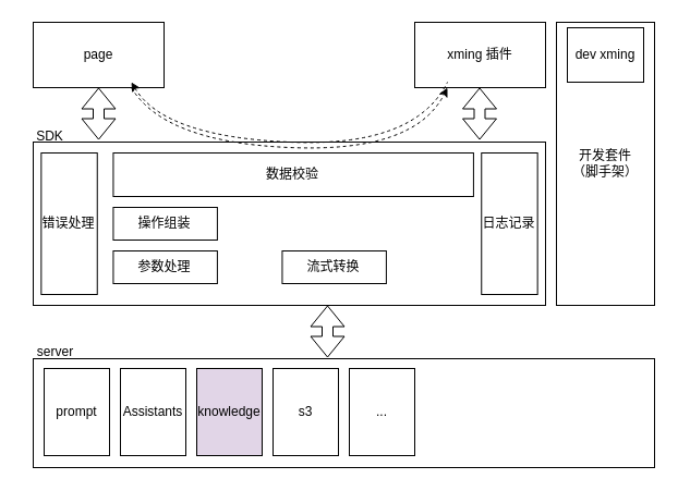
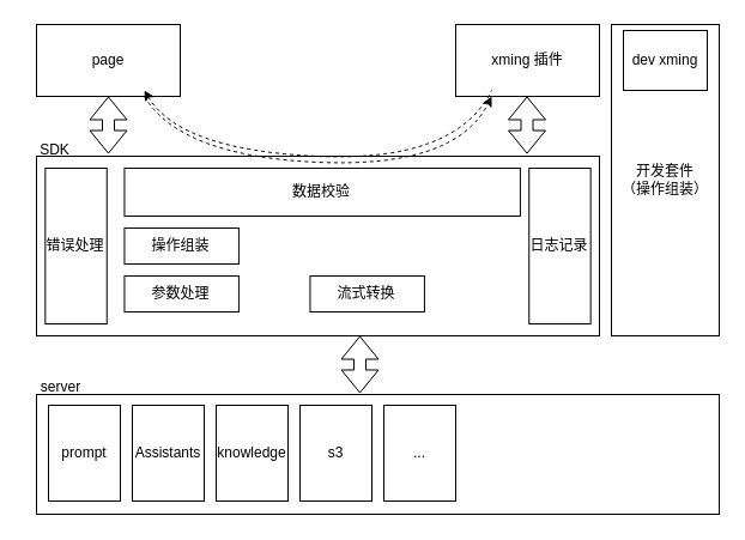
  <mxCell id="0" />
  <mxCell id="1" parent="0" />
  <mxCell id="2" value="page" style="rounded=0;whiteSpace=wrap;html=1;" vertex="1" parent="1"><mxGeometry x="30" y="20" width="120" height="60" as="geometry" /></mxCell>
  <mxCell id="3" value="xming 插件" style="rounded=0;whiteSpace=wrap;html=1;" vertex="1" parent="1"><mxGeometry x="380" y="20" width="120" height="60" as="geometry" /></mxCell>
  <mxCell id="4" value="SDK" style="text;html=1;align=center;verticalAlign=middle;resizable=0;points=[];autosize=1;strokeColor=none;fillColor=none;" vertex="1" parent="1"><mxGeometry x="20" y="110" width="50" height="30" as="geometry" /></mxCell>
  <mxCell id="5" value="" style="group" vertex="1" connectable="0" parent="1"><mxGeometry x="30" y="130" width="470" height="150" as="geometry" /></mxCell>
  <mxCell id="6" value="" style="rounded=0;whiteSpace=wrap;html=1;" vertex="1" parent="5"><mxGeometry width="470" height="150" as="geometry" /></mxCell>
  <mxCell id="7" value="错误处理" style="rounded=0;whiteSpace=wrap;html=1;" vertex="1" parent="5"><mxGeometry x="7.344" y="10" width="51.406" height="130" as="geometry" /></mxCell>
  <mxCell id="8" value="日志记录" style="rounded=0;whiteSpace=wrap;html=1;" vertex="1" parent="5"><mxGeometry x="411.25" y="10" width="51.406" height="130" as="geometry" /></mxCell>
  <mxCell id="9" value="数据校验" style="rounded=0;whiteSpace=wrap;html=1;" vertex="1" parent="5"><mxGeometry x="73.438" y="10" width="330.469" height="40" as="geometry" /></mxCell>
  <mxCell id="10" value="操作组装" style="rounded=0;whiteSpace=wrap;html=1;" vertex="1" parent="5"><mxGeometry x="73.438" y="60" width="95.469" height="30" as="geometry" /></mxCell>
  <mxCell id="11" value="参数处理" style="rounded=0;whiteSpace=wrap;html=1;" vertex="1" parent="5"><mxGeometry x="73.438" y="100" width="95.469" height="30" as="geometry" /></mxCell>
  <mxCell id="12" value="流式转换" style="rounded=0;whiteSpace=wrap;html=1;" vertex="1" parent="5"><mxGeometry x="228.438" y="100" width="95.469" height="30" as="geometry" /></mxCell>
- <mxCell id="13" value="开发套件&lt;br&gt;（脚手架）" style="rounded=0;whiteSpace=wrap;html=1;" vertex="1" parent="1"><mxGeometry x="510" y="20" width="90" height="260" as="geometry" /></mxCell>
+ <mxCell id="13" value="开发套件&lt;br&gt;（操作组装）" style="rounded=0;whiteSpace=wrap;html=1;" vertex="1" parent="1"><mxGeometry x="510" y="20" width="90" height="260" as="geometry" /></mxCell>
  <mxCell id="14" value="dev xming" style="rounded=0;whiteSpace=wrap;html=1;" vertex="1" parent="1"><mxGeometry x="520" y="25" width="70" height="50" as="geometry" /></mxCell>
  <mxCell id="15" value="" style="group" vertex="1" connectable="0" parent="1"><mxGeometry x="20" y="308" width="580" height="120" as="geometry" /></mxCell>
  <mxCell id="16" value="" style="rounded=0;whiteSpace=wrap;html=1;" vertex="1" parent="15"><mxGeometry x="10" y="21" width="570" height="100" as="geometry" /></mxCell>
  <mxCell id="17" value="prompt" style="rounded=0;whiteSpace=wrap;html=1;" vertex="1" parent="15"><mxGeometry x="20" y="30" width="60" height="80" as="geometry" /></mxCell>
  <mxCell id="18" value="Assistants" style="rounded=0;whiteSpace=wrap;html=1;" vertex="1" parent="15"><mxGeometry x="90" y="30" width="60" height="80" as="geometry" /></mxCell>
- <mxCell id="19" value="knowledge" style="rounded=0;whiteSpace=wrap;html=1;fillColor=#e1d5e7;" vertex="1" parent="15"><mxGeometry x="160" y="30" width="60" height="80" as="geometry" /></mxCell>
+ <mxCell id="19" value="knowledge" style="rounded=0;whiteSpace=wrap;html=1;" vertex="1" parent="15"><mxGeometry x="160" y="30" width="60" height="80" as="geometry" /></mxCell>
  <mxCell id="20" value="s3" style="rounded=0;whiteSpace=wrap;html=1;" vertex="1" parent="15"><mxGeometry x="230" y="30" width="60" height="80" as="geometry" /></mxCell>
  <mxCell id="21" value="..." style="rounded=0;whiteSpace=wrap;html=1;" vertex="1" parent="15"><mxGeometry x="300" y="30" width="60" height="80" as="geometry" /></mxCell>
  <mxCell id="22" value="server" style="text;html=1;align=center;verticalAlign=middle;resizable=0;points=[];autosize=1;strokeColor=none;fillColor=none;" vertex="1" parent="15"><mxGeometry width="60" height="30" as="geometry" /></mxCell>
  <mxCell id="23" value="" style="shape=flexArrow;endArrow=classic;startArrow=classic;html=1;rounded=0;entryX=0.5;entryY=1;entryDx=0;entryDy=0;" edge="1" parent="15"><mxGeometry width="100" height="100" relative="1" as="geometry"><mxPoint x="280" y="20" as="sourcePoint" /><mxPoint x="280" y="-28" as="targetPoint" /></mxGeometry></mxCell>
  <mxCell id="24" value="" style="shape=flexArrow;endArrow=classic;startArrow=classic;html=1;rounded=0;entryX=0.5;entryY=1;entryDx=0;entryDy=0;" edge="1" parent="1" target="2"><mxGeometry width="100" height="100" relative="1" as="geometry"><mxPoint x="90" y="128" as="sourcePoint" /><mxPoint x="90" y="80" as="targetPoint" /></mxGeometry></mxCell>
  <mxCell id="25" value="" style="shape=flexArrow;endArrow=classic;startArrow=classic;html=1;rounded=0;entryX=0.5;entryY=1;entryDx=0;entryDy=0;" edge="1" parent="1"><mxGeometry width="100" height="100" relative="1" as="geometry"><mxPoint x="439.5" y="128" as="sourcePoint" /><mxPoint x="439.5" y="80" as="targetPoint" /></mxGeometry></mxCell>
  <mxCell id="26" value="" style="curved=1;endArrow=classic;html=1;rounded=0;entryX=0.25;entryY=1;entryDx=0;entryDy=0;dashed=1;" edge="1" parent="1" target="3"><mxGeometry width="50" height="50" relative="1" as="geometry"><mxPoint x="120" y="80" as="sourcePoint" /><mxPoint x="170" y="30" as="targetPoint" /><Array as="points"><mxPoint x="150" y="130" /><mxPoint x="380" y="140" /></Array></mxGeometry></mxCell>
  <mxCell id="27" value="" style="curved=1;endArrow=none;html=1;rounded=0;entryX=0.25;entryY=1;entryDx=0;entryDy=0;dashed=1;startArrow=classic;startFill=1;endFill=0;" edge="1" parent="1"><mxGeometry width="50" height="50" relative="1" as="geometry"><mxPoint x="120" y="75" as="sourcePoint" /><mxPoint x="410" y="75" as="targetPoint" /><Array as="points"><mxPoint x="150" y="125" /><mxPoint x="380" y="135" /></Array></mxGeometry></mxCell>
